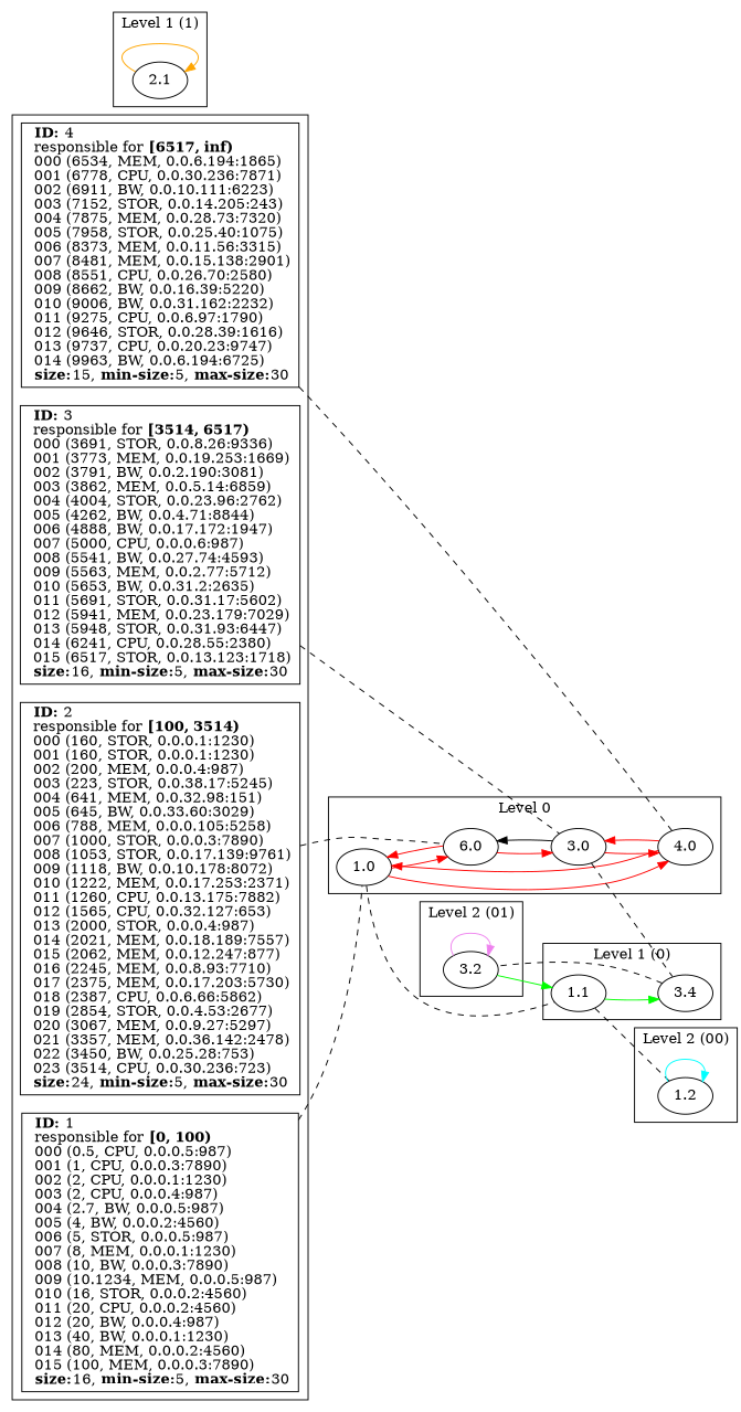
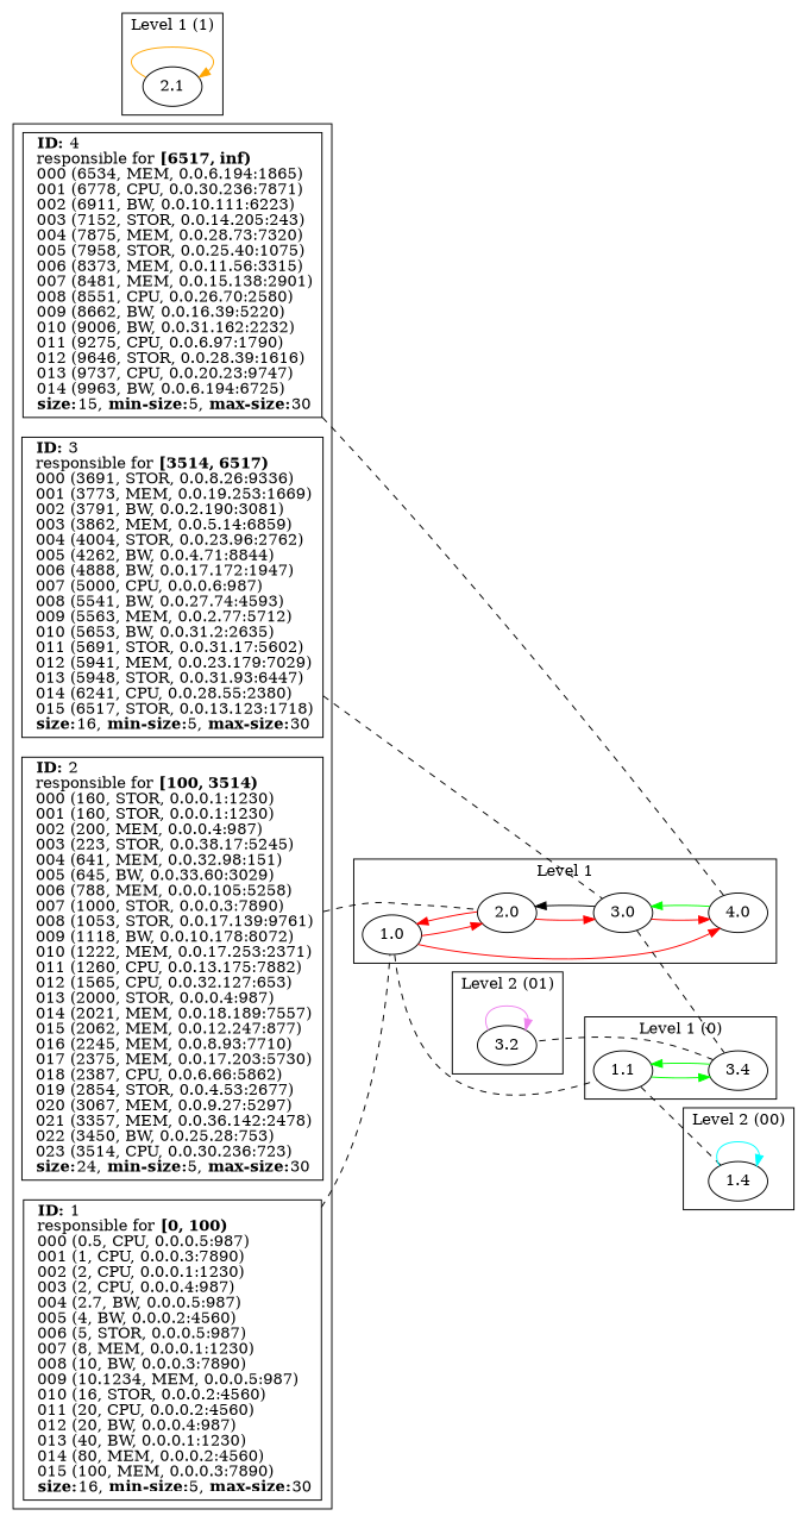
  strict digraph {
    rankdir=LR
    edge [dir=forward style=solid]
    n1 [label=< 				<B>ID:</B> 1<BR ALIGN="LEFT"/> 				responsible for <B>[0, 100)</B><BR ALIGN="LEFT"/> 				000 (0.5, CPU, 0.0.0.5:987)<BR ALIGN="LEFT"/> 				001 (1, CPU, 0.0.0.3:7890)<BR ALIGN="LEFT"/> 				002 (2, CPU, 0.0.0.1:1230)<BR ALIGN="LEFT"/> 				003 (2, CPU, 0.0.0.4:987)<BR ALIGN="LEFT"/> 				004 (2.7, BW, 0.0.0.5:987)<BR ALIGN="LEFT"/> 				005 (4, BW, 0.0.0.2:4560)<BR ALIGN="LEFT"/> 				006 (5, STOR, 0.0.0.5:987)<BR ALIGN="LEFT"/> 				007 (8, MEM, 0.0.0.1:1230)<BR ALIGN="LEFT"/> 				008 (10, BW, 0.0.0.3:7890)<BR ALIGN="LEFT"/> 				009 (10.1234, MEM, 0.0.0.5:987)<BR ALIGN="LEFT"/> 				010 (16, STOR, 0.0.0.2:4560)<BR ALIGN="LEFT"/> 				011 (20, CPU, 0.0.0.2:4560)<BR ALIGN="LEFT"/> 				012 (20, BW, 0.0.0.4:987)<BR ALIGN="LEFT"/> 				013 (40, BW, 0.0.0.1:1230)<BR ALIGN="LEFT"/> 				014 (80, MEM, 0.0.0.2:4560)<BR ALIGN="LEFT"/> 				015 (100, MEM, 0.0.0.3:7890)<BR ALIGN="LEFT"/> 			<B>size:</B>16, <B>min-size:</B>5, <B>max-size:</B>30<BR ALIGN="LEFT"/>			> shape=box]
    n2 [label=< 				<B>ID:</B> 2<BR ALIGN="LEFT"/> 				responsible for <B>[100, 3514)</B><BR ALIGN="LEFT"/> 				000 (160, STOR, 0.0.0.1:1230)<BR ALIGN="LEFT"/> 				001 (160, STOR, 0.0.0.1:1230)<BR ALIGN="LEFT"/> 				002 (200, MEM, 0.0.0.4:987)<BR ALIGN="LEFT"/> 				003 (223, STOR, 0.0.38.17:5245)<BR ALIGN="LEFT"/> 				004 (641, MEM, 0.0.32.98:151)<BR ALIGN="LEFT"/> 				005 (645, BW, 0.0.33.60:3029)<BR ALIGN="LEFT"/> 				006 (788, MEM, 0.0.0.105:5258)<BR ALIGN="LEFT"/> 				007 (1000, STOR, 0.0.0.3:7890)<BR ALIGN="LEFT"/> 				008 (1053, STOR, 0.0.17.139:9761)<BR ALIGN="LEFT"/> 				009 (1118, BW, 0.0.10.178:8072)<BR ALIGN="LEFT"/> 				010 (1222, MEM, 0.0.17.253:2371)<BR ALIGN="LEFT"/> 				011 (1260, CPU, 0.0.13.175:7882)<BR ALIGN="LEFT"/> 				012 (1565, CPU, 0.0.32.127:653)<BR ALIGN="LEFT"/> 				013 (2000, STOR, 0.0.0.4:987)<BR ALIGN="LEFT"/> 				014 (2021, MEM, 0.0.18.189:7557)<BR ALIGN="LEFT"/> 				015 (2062, MEM, 0.0.12.247:877)<BR ALIGN="LEFT"/> 				016 (2245, MEM, 0.0.8.93:7710)<BR ALIGN="LEFT"/> 				017 (2375, MEM, 0.0.17.203:5730)<BR ALIGN="LEFT"/> 				018 (2387, CPU, 0.0.6.66:5862)<BR ALIGN="LEFT"/> 				019 (2854, STOR, 0.0.4.53:2677)<BR ALIGN="LEFT"/> 				020 (3067, MEM, 0.0.9.27:5297)<BR ALIGN="LEFT"/> 				021 (3357, MEM, 0.0.36.142:2478)<BR ALIGN="LEFT"/> 				022 (3450, BW, 0.0.25.28:753)<BR ALIGN="LEFT"/> 				023 (3514, CPU, 0.0.30.236:723)<BR ALIGN="LEFT"/> 			<B>size:</B>24, <B>min-size:</B>5, <B>max-size:</B>30<BR ALIGN="LEFT"/>			> shape=box]
    n3 [label=< 				<B>ID:</B> 3<BR ALIGN="LEFT"/> 				responsible for <B>[3514, 6517)</B><BR ALIGN="LEFT"/> 				000 (3691, STOR, 0.0.8.26:9336)<BR ALIGN="LEFT"/> 				001 (3773, MEM, 0.0.19.253:1669)<BR ALIGN="LEFT"/> 				002 (3791, BW, 0.0.2.190:3081)<BR ALIGN="LEFT"/> 				003 (3862, MEM, 0.0.5.14:6859)<BR ALIGN="LEFT"/> 				004 (4004, STOR, 0.0.23.96:2762)<BR ALIGN="LEFT"/> 				005 (4262, BW, 0.0.4.71:8844)<BR ALIGN="LEFT"/> 				006 (4888, BW, 0.0.17.172:1947)<BR ALIGN="LEFT"/> 				007 (5000, CPU, 0.0.0.6:987)<BR ALIGN="LEFT"/> 				008 (5541, BW, 0.0.27.74:4593)<BR ALIGN="LEFT"/> 				009 (5563, MEM, 0.0.2.77:5712)<BR ALIGN="LEFT"/> 				010 (5653, BW, 0.0.31.2:2635)<BR ALIGN="LEFT"/> 				011 (5691, STOR, 0.0.31.17:5602)<BR ALIGN="LEFT"/> 				012 (5941, MEM, 0.0.23.179:7029)<BR ALIGN="LEFT"/> 				013 (5948, STOR, 0.0.31.93:6447)<BR ALIGN="LEFT"/> 				014 (6241, CPU, 0.0.28.55:2380)<BR ALIGN="LEFT"/> 				015 (6517, STOR, 0.0.13.123:1718)<BR ALIGN="LEFT"/> 			<B>size:</B>16, <B>min-size:</B>5, <B>max-size:</B>30<BR ALIGN="LEFT"/>			> shape=box]
    n4 [label=< 				<B>ID:</B> 4<BR ALIGN="LEFT"/> 				responsible for <B>[6517, inf)</B><BR ALIGN="LEFT"/> 				000 (6534, MEM, 0.0.6.194:1865)<BR ALIGN="LEFT"/> 				001 (6778, CPU, 0.0.30.236:7871)<BR ALIGN="LEFT"/> 				002 (6911, BW, 0.0.10.111:6223)<BR ALIGN="LEFT"/> 				003 (7152, STOR, 0.0.14.205:243)<BR ALIGN="LEFT"/> 				004 (7875, MEM, 0.0.28.73:7320)<BR ALIGN="LEFT"/> 				005 (7958, STOR, 0.0.25.40:1075)<BR ALIGN="LEFT"/> 				006 (8373, MEM, 0.0.11.56:3315)<BR ALIGN="LEFT"/> 				007 (8481, MEM, 0.0.15.138:2901)<BR ALIGN="LEFT"/> 				008 (8551, CPU, 0.0.26.70:2580)<BR ALIGN="LEFT"/> 				009 (8662, BW, 0.0.16.39:5220)<BR ALIGN="LEFT"/> 				010 (9006, BW, 0.0.31.162:2232)<BR ALIGN="LEFT"/> 				011 (9275, CPU, 0.0.6.97:1790)<BR ALIGN="LEFT"/> 				012 (9646, STOR, 0.0.28.39:1616)<BR ALIGN="LEFT"/> 				013 (9737, CPU, 0.0.20.23:9747)<BR ALIGN="LEFT"/> 				014 (9963, BW, 0.0.6.194:6725)<BR ALIGN="LEFT"/> 			<B>size:</B>15, <B>min-size:</B>5, <B>max-size:</B>30<BR ALIGN="LEFT"/>			> shape=box]
    1.0
-   2.0 [label=6.0]
+   2.0
    4.0
    3.0
    1.1
    n10 [label=3.4]
-   1.2
+   1.2 [label=1.4]
    3.2
    2.1
    subgraph cluster_1 {
      rank=same
      n1
      n2
      n3
      n4
    }
    subgraph cluster_2 {
-     label="Level 0"
+     label="Level 1"
      rank=same
      1.0
      2.0
      4.0
      3.0
    }
    subgraph cluster_3 {
      label="Level 1 (0)"
      rank=same
      1.1
      n10
    }
    subgraph cluster_4 {
      label="Level 2 (00)"
      rank=same
      1.2
    }
    subgraph cluster_5 {
      label="Level 2 (01)"
      rank=same
      3.2
    }
    subgraph cluster_6 {
      label="Level 1 (1)"
      rank=same
      2.1
    }
    n1 -> 1.0 [dir=none style=dashed]
    n2 -> 2.0 [dir=none style=dashed]
    n3 -> 3.0 [dir=none style=dashed]
    n4 -> 4.0 [dir=none style=dashed]
    1.0 -> 2.0 [color=red]
    1.0 -> 4.0 [color=red]
    1.0 -> 1.1 [dir=none style=dashed]
    2.0 -> 1.0 [color=red]
    2.0 -> 3.0 [color=red]
-   4.0 -> 1.0 [color=red]
-   4.0 -> 3.0 [color=red]
+   4.0 -> 3.0 [color=green]
    3.0 -> 2.0 [color=black]
    3.0 -> 4.0 [color=red]
    3.0 -> n10 [dir=none style=dashed]
    1.1 -> n10 [color=green]
    1.1 -> 1.2 [dir=none style=dashed]
-   3.2 -> 1.1 [color=green]
+   n10 -> 1.1 [color=green]
    n10 -> 3.2 [dir=none style=dashed]
    1.2 -> 1.2 [color=cyan]
    3.2 -> 3.2 [color=violet]
    2.1 -> 2.1 [color=orange]
  }
